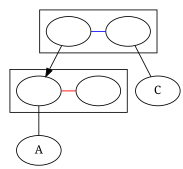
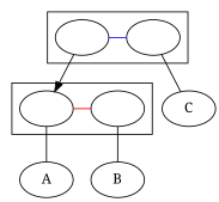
  strict digraph {
    compound=true
    fontname="Noto Serif"
    node [fillcolor=white fontname="Noto Serif"]
    edge [arrowhead=none fontname="Noto Serif"]
    n1 [label=" "]
    n2 [label=" "]
    n3 [label=" "]
    n4 [label=" "]
    C [fillcolor=""]
    A [fillcolor=""]
+   B [fillcolor=""]
    subgraph cluster_1 {
      subgraph sub_2 {
        rank=same
        n1
        n2
      }
    }
    subgraph cluster_3 {
      subgraph sub_4 {
        rank=same
        n3
        n4
      }
    }
    n1 -> n2 [color=blue]
    n1 -> n3 [arrowhead=""]
    n2 -> C
    n3 -> n4 [color=red]
    n3 -> A
+   n4 -> B
  }
